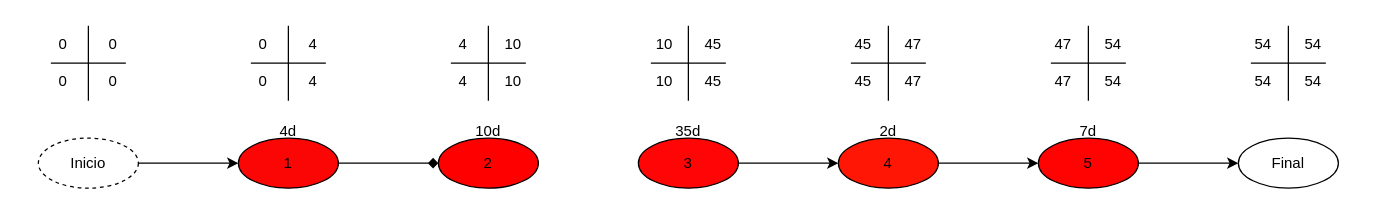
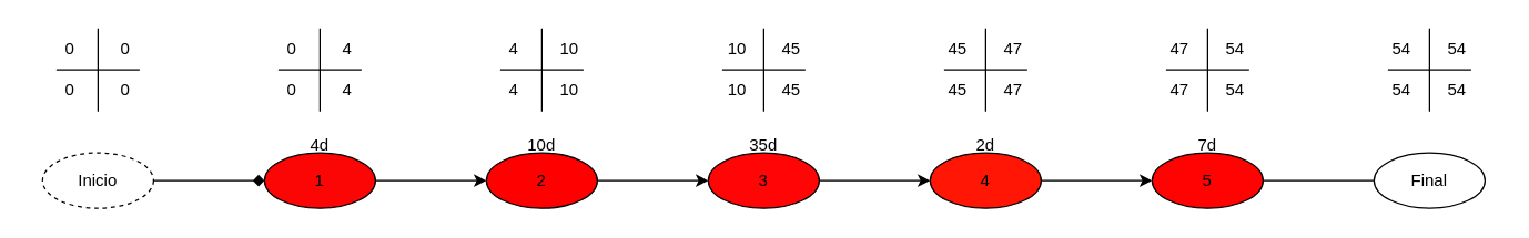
  <mxCell id="0" />
  <mxCell id="1" parent="0" />
- <mxCell id="2" style="edgeStyle=orthogonalEdgeStyle;rounded=0;orthogonalLoop=1;jettySize=auto;html=1;entryX=0;entryY=0.5;entryDx=0;entryDy=0;" edge="1" parent="1" source="3" target="5"><mxGeometry relative="1" as="geometry" /></mxCell>
+ <mxCell id="2" style="edgeStyle=orthogonalEdgeStyle;rounded=0;orthogonalLoop=1;jettySize=auto;html=1;entryX=0;entryY=0.5;entryDx=0;entryDy=0;endArrow=diamond;" edge="1" parent="1" source="3" target="5"><mxGeometry relative="1" as="geometry" /></mxCell>
  <mxCell id="3" value="Inicio" style="ellipse;whiteSpace=wrap;html=1;dashed=1;" vertex="1" parent="1"><mxGeometry x="30" y="110" width="80" height="40" as="geometry" /></mxCell>
- <mxCell id="4" style="edgeStyle=orthogonalEdgeStyle;rounded=0;orthogonalLoop=1;jettySize=auto;html=1;entryX=0;entryY=0.5;entryDx=0;entryDy=0;endArrow=diamond;" edge="1" parent="1" source="5" target="7"><mxGeometry relative="1" as="geometry" /></mxCell>
+ <mxCell id="4" style="edgeStyle=orthogonalEdgeStyle;rounded=0;orthogonalLoop=1;jettySize=auto;html=1;entryX=0;entryY=0.5;entryDx=0;entryDy=0;" edge="1" parent="1" source="5" target="7"><mxGeometry relative="1" as="geometry" /></mxCell>
  <mxCell id="5" value="1" style="ellipse;whiteSpace=wrap;html=1;fillColor=#FC0505;" vertex="1" parent="1"><mxGeometry x="190" y="110" width="80" height="40" as="geometry" /></mxCell>
+ <mxCell id="6" style="edgeStyle=orthogonalEdgeStyle;rounded=0;orthogonalLoop=1;jettySize=auto;html=1;entryX=0;entryY=0.5;entryDx=0;entryDy=0;" edge="1" parent="1" source="7" target="9"><mxGeometry relative="1" as="geometry" /></mxCell>
  <mxCell id="7" value="2" style="ellipse;whiteSpace=wrap;html=1;fillColor=#FF0000;" vertex="1" parent="1"><mxGeometry x="350" y="110" width="80" height="40" as="geometry" /></mxCell>
  <mxCell id="8" style="edgeStyle=orthogonalEdgeStyle;rounded=0;orthogonalLoop=1;jettySize=auto;html=1;entryX=0;entryY=0.5;entryDx=0;entryDy=0;" edge="1" parent="1" source="9" target="11"><mxGeometry relative="1" as="geometry" /></mxCell>
  <mxCell id="9" value="3" style="ellipse;whiteSpace=wrap;html=1;fillColor=#FF0505;" vertex="1" parent="1"><mxGeometry x="510" y="110" width="80" height="40" as="geometry" /></mxCell>
  <mxCell id="10" style="edgeStyle=orthogonalEdgeStyle;rounded=0;orthogonalLoop=1;jettySize=auto;html=1;entryX=0;entryY=0.5;entryDx=0;entryDy=0;" edge="1" parent="1" source="11" target="13"><mxGeometry relative="1" as="geometry" /></mxCell>
  <mxCell id="11" value="4" style="ellipse;whiteSpace=wrap;html=1;fillColor=#FF1605;" vertex="1" parent="1"><mxGeometry x="670" y="110" width="80" height="40" as="geometry" /></mxCell>
- <mxCell id="12" style="edgeStyle=orthogonalEdgeStyle;rounded=0;orthogonalLoop=1;jettySize=auto;html=1;entryX=0;entryY=0.5;entryDx=0;entryDy=0;" edge="1" parent="1" source="13" target="14"><mxGeometry relative="1" as="geometry" /></mxCell>
+ <mxCell id="12" style="edgeStyle=orthogonalEdgeStyle;rounded=0;orthogonalLoop=1;jettySize=auto;html=1;entryX=0;entryY=0.5;entryDx=0;entryDy=0;endArrow=none;" edge="1" parent="1" source="13" target="14"><mxGeometry relative="1" as="geometry" /></mxCell>
  <mxCell id="13" value="5" style="ellipse;whiteSpace=wrap;html=1;fillColor=#FF0303;" vertex="1" parent="1"><mxGeometry x="830" y="110" width="80" height="40" as="geometry" /></mxCell>
  <mxCell id="14" value="Final" style="ellipse;whiteSpace=wrap;html=1;" vertex="1" parent="1"><mxGeometry x="990" y="110" width="80" height="40" as="geometry" /></mxCell>
  <mxCell id="15" value="" style="endArrow=none;html=1;rounded=0;" edge="1" parent="1"><mxGeometry width="50" height="50" relative="1" as="geometry"><mxPoint x="230" y="80" as="sourcePoint" /><mxPoint x="230" y="20" as="targetPoint" /></mxGeometry></mxCell>
  <mxCell id="16" value="" style="endArrow=none;html=1;rounded=0;" edge="1" parent="1"><mxGeometry width="50" height="50" relative="1" as="geometry"><mxPoint x="200" y="50" as="sourcePoint" /><mxPoint x="260" y="50" as="targetPoint" /></mxGeometry></mxCell>
  <mxCell id="17" value="" style="endArrow=none;html=1;rounded=0;" edge="1" parent="1"><mxGeometry width="50" height="50" relative="1" as="geometry"><mxPoint x="70" y="80" as="sourcePoint" /><mxPoint x="70" y="20" as="targetPoint" /></mxGeometry></mxCell>
  <mxCell id="18" value="" style="endArrow=none;html=1;rounded=0;" edge="1" parent="1"><mxGeometry width="50" height="50" relative="1" as="geometry"><mxPoint x="40" y="50" as="sourcePoint" /><mxPoint x="100" y="50" as="targetPoint" /></mxGeometry></mxCell>
  <mxCell id="19" value="" style="endArrow=none;html=1;rounded=0;" edge="1" parent="1"><mxGeometry width="50" height="50" relative="1" as="geometry"><mxPoint x="550" y="80" as="sourcePoint" /><mxPoint x="550" y="20" as="targetPoint" /></mxGeometry></mxCell>
  <mxCell id="20" value="" style="endArrow=none;html=1;rounded=0;" edge="1" parent="1"><mxGeometry width="50" height="50" relative="1" as="geometry"><mxPoint x="520" y="50" as="sourcePoint" /><mxPoint x="580" y="50" as="targetPoint" /></mxGeometry></mxCell>
  <mxCell id="21" value="" style="endArrow=none;html=1;rounded=0;" edge="1" parent="1"><mxGeometry width="50" height="50" relative="1" as="geometry"><mxPoint x="390" y="80" as="sourcePoint" /><mxPoint x="390" y="20" as="targetPoint" /></mxGeometry></mxCell>
  <mxCell id="22" value="" style="endArrow=none;html=1;rounded=0;" edge="1" parent="1"><mxGeometry width="50" height="50" relative="1" as="geometry"><mxPoint x="360" y="50" as="sourcePoint" /><mxPoint x="420" y="50" as="targetPoint" /></mxGeometry></mxCell>
  <mxCell id="23" value="" style="endArrow=none;html=1;rounded=0;" edge="1" parent="1"><mxGeometry width="50" height="50" relative="1" as="geometry"><mxPoint x="870" y="80" as="sourcePoint" /><mxPoint x="870" y="20" as="targetPoint" /></mxGeometry></mxCell>
  <mxCell id="24" value="" style="endArrow=none;html=1;rounded=0;" edge="1" parent="1"><mxGeometry width="50" height="50" relative="1" as="geometry"><mxPoint x="840" y="50" as="sourcePoint" /><mxPoint x="900" y="50" as="targetPoint" /></mxGeometry></mxCell>
  <mxCell id="25" value="" style="endArrow=none;html=1;rounded=0;" edge="1" parent="1"><mxGeometry width="50" height="50" relative="1" as="geometry"><mxPoint x="710" y="80" as="sourcePoint" /><mxPoint x="710" y="20" as="targetPoint" /></mxGeometry></mxCell>
  <mxCell id="26" value="" style="endArrow=none;html=1;rounded=0;" edge="1" parent="1"><mxGeometry width="50" height="50" relative="1" as="geometry"><mxPoint x="680" y="50" as="sourcePoint" /><mxPoint x="740" y="50" as="targetPoint" /></mxGeometry></mxCell>
  <mxCell id="27" value="" style="endArrow=none;html=1;rounded=0;" edge="1" parent="1"><mxGeometry width="50" height="50" relative="1" as="geometry"><mxPoint x="1030" y="80" as="sourcePoint" /><mxPoint x="1030" y="20" as="targetPoint" /></mxGeometry></mxCell>
  <mxCell id="28" value="" style="endArrow=none;html=1;rounded=0;" edge="1" parent="1"><mxGeometry width="50" height="50" relative="1" as="geometry"><mxPoint x="1000" y="50" as="sourcePoint" /><mxPoint x="1060" y="50" as="targetPoint" /></mxGeometry></mxCell>
  <mxCell id="29" value="0" style="text;html=1;align=center;verticalAlign=middle;whiteSpace=wrap;rounded=0;" vertex="1" parent="1"><mxGeometry x="20" y="20" width="60" height="30" as="geometry" /></mxCell>
  <mxCell id="30" value="0" style="text;html=1;align=center;verticalAlign=middle;whiteSpace=wrap;rounded=0;" vertex="1" parent="1"><mxGeometry x="60" y="20" width="60" height="30" as="geometry" /></mxCell>
  <mxCell id="31" value="4d" style="text;html=1;align=center;verticalAlign=middle;whiteSpace=wrap;rounded=0;" vertex="1" parent="1"><mxGeometry x="200" y="90" width="60" height="30" as="geometry" /></mxCell>
  <mxCell id="32" value="10d" style="text;html=1;align=center;verticalAlign=middle;whiteSpace=wrap;rounded=0;" vertex="1" parent="1"><mxGeometry x="360" y="90" width="60" height="30" as="geometry" /></mxCell>
  <mxCell id="33" value="35d" style="text;html=1;align=center;verticalAlign=middle;whiteSpace=wrap;rounded=0;" vertex="1" parent="1"><mxGeometry x="520" y="90" width="60" height="30" as="geometry" /></mxCell>
  <mxCell id="34" value="0" style="text;html=1;align=center;verticalAlign=middle;whiteSpace=wrap;rounded=0;" vertex="1" parent="1"><mxGeometry x="60" y="50" width="60" height="30" as="geometry" /></mxCell>
  <mxCell id="35" value="0" style="text;html=1;align=center;verticalAlign=middle;whiteSpace=wrap;rounded=0;" vertex="1" parent="1"><mxGeometry x="20" y="50" width="60" height="30" as="geometry" /></mxCell>
  <mxCell id="36" value="2d" style="text;html=1;align=center;verticalAlign=middle;whiteSpace=wrap;rounded=0;" vertex="1" parent="1"><mxGeometry x="680" y="90" width="60" height="30" as="geometry" /></mxCell>
  <mxCell id="37" value="7d" style="text;html=1;align=center;verticalAlign=middle;whiteSpace=wrap;rounded=0;" vertex="1" parent="1"><mxGeometry x="840" y="90" width="60" height="30" as="geometry" /></mxCell>
  <mxCell id="38" value="0" style="text;html=1;align=center;verticalAlign=middle;whiteSpace=wrap;rounded=0;" vertex="1" parent="1"><mxGeometry x="180" y="20" width="60" height="30" as="geometry" /></mxCell>
  <mxCell id="39" value="4" style="text;html=1;align=center;verticalAlign=middle;whiteSpace=wrap;rounded=0;" vertex="1" parent="1"><mxGeometry x="220" y="20" width="60" height="30" as="geometry" /></mxCell>
  <mxCell id="40" value="4" style="text;html=1;align=center;verticalAlign=middle;whiteSpace=wrap;rounded=0;" vertex="1" parent="1"><mxGeometry x="340" y="20" width="60" height="30" as="geometry" /></mxCell>
  <mxCell id="41" value="10&lt;span style=&quot;color: rgba(0, 0, 0, 0); font-family: monospace; font-size: 0px; text-align: start; text-wrap: nowrap;&quot;&gt;%3CmxGraphModel%3E%3Croot%3E%3CmxCell%20id%3D%220%22%2F%3E%3CmxCell%20id%3D%221%22%20parent%3D%220%22%2F%3E%3CmxCell%20id%3D%222%22%20value%3D%224%22%20style%3D%22text%3Bhtml%3D1%3Balign%3Dcenter%3BverticalAlign%3Dmiddle%3BwhiteSpace%3Dwrap%3Brounded%3D0%3B%22%20vertex%3D%221%22%20parent%3D%221%22%3E%3CmxGeometry%20x%3D%222150%22%20y%3D%22390%22%20width%3D%2260%22%20height%3D%2230%22%20as%3D%22geometry%22%2F%3E%3C%2FmxCell%3E%3C%2Froot%3E%3C%2FmxGraphModel%3E&lt;/span&gt;" style="text;html=1;align=center;verticalAlign=middle;whiteSpace=wrap;rounded=0;" vertex="1" parent="1"><mxGeometry x="380" y="20" width="60" height="30" as="geometry" /></mxCell>
  <mxCell id="42" value="10&lt;span style=&quot;color: rgba(0, 0, 0, 0); font-family: monospace; font-size: 0px; text-align: start; text-wrap: nowrap;&quot;&gt;%3CmxGraphModel%3E%3Croot%3E%3CmxCell%20id%3D%220%22%2F%3E%3CmxCell%20id%3D%221%22%20parent%3D%220%22%2F%3E%3CmxCell%20id%3D%222%22%20value%3D%224%22%20style%3D%22text%3Bhtml%3D1%3Balign%3Dcenter%3BverticalAlign%3Dmiddle%3BwhiteSpace%3Dwrap%3Brounded%3D0%3B%22%20vertex%3D%221%22%20parent%3D%221%22%3E%3CmxGeometry%20x%3D%222150%22%20y%3D%22390%22%20width%3D%2260%22%20height%3D%2230%22%20as%3D%22geometry%22%2F%3E%3C%2FmxCell%3E%3C%2Froot%3E%3C%2FmxGraphModel%3E&lt;/span&gt;" style="text;html=1;align=center;verticalAlign=middle;whiteSpace=wrap;rounded=0;" vertex="1" parent="1"><mxGeometry x="501" y="20" width="60" height="30" as="geometry" /></mxCell>
  <mxCell id="43" value="45" style="text;html=1;align=center;verticalAlign=middle;whiteSpace=wrap;rounded=0;" vertex="1" parent="1"><mxGeometry x="540" y="20" width="60" height="30" as="geometry" /></mxCell>
  <mxCell id="44" value="45" style="text;html=1;align=center;verticalAlign=middle;whiteSpace=wrap;rounded=0;" vertex="1" parent="1"><mxGeometry x="660" y="20" width="60" height="30" as="geometry" /></mxCell>
  <mxCell id="45" value="47" style="text;html=1;align=center;verticalAlign=middle;whiteSpace=wrap;rounded=0;" vertex="1" parent="1"><mxGeometry x="700" y="20" width="60" height="30" as="geometry" /></mxCell>
  <mxCell id="46" value="47" style="text;html=1;align=center;verticalAlign=middle;whiteSpace=wrap;rounded=0;" vertex="1" parent="1"><mxGeometry x="820" y="20" width="60" height="30" as="geometry" /></mxCell>
  <mxCell id="47" value="54" style="text;html=1;align=center;verticalAlign=middle;whiteSpace=wrap;rounded=0;" vertex="1" parent="1"><mxGeometry x="860" y="20" width="60" height="30" as="geometry" /></mxCell>
  <mxCell id="48" value="54" style="text;html=1;align=center;verticalAlign=middle;whiteSpace=wrap;rounded=0;" vertex="1" parent="1"><mxGeometry x="980" y="20" width="60" height="30" as="geometry" /></mxCell>
  <mxCell id="49" value="54" style="text;html=1;align=center;verticalAlign=middle;whiteSpace=wrap;rounded=0;" vertex="1" parent="1"><mxGeometry x="1020" y="20" width="60" height="30" as="geometry" /></mxCell>
  <mxCell id="50" value="54" style="text;html=1;align=center;verticalAlign=middle;whiteSpace=wrap;rounded=0;" vertex="1" parent="1"><mxGeometry x="1020" y="50" width="60" height="30" as="geometry" /></mxCell>
  <mxCell id="51" value="54" style="text;html=1;align=center;verticalAlign=middle;whiteSpace=wrap;rounded=0;" vertex="1" parent="1"><mxGeometry x="980" y="50" width="60" height="30" as="geometry" /></mxCell>
  <mxCell id="52" value="54" style="text;html=1;align=center;verticalAlign=middle;whiteSpace=wrap;rounded=0;" vertex="1" parent="1"><mxGeometry x="860" y="50" width="60" height="30" as="geometry" /></mxCell>
  <mxCell id="53" value="47" style="text;html=1;align=center;verticalAlign=middle;whiteSpace=wrap;rounded=0;" vertex="1" parent="1"><mxGeometry x="820" y="50" width="60" height="30" as="geometry" /></mxCell>
  <mxCell id="54" value="47" style="text;html=1;align=center;verticalAlign=middle;whiteSpace=wrap;rounded=0;" vertex="1" parent="1"><mxGeometry x="700" y="50" width="60" height="30" as="geometry" /></mxCell>
  <mxCell id="55" value="45" style="text;html=1;align=center;verticalAlign=middle;whiteSpace=wrap;rounded=0;" vertex="1" parent="1"><mxGeometry x="660" y="50" width="60" height="30" as="geometry" /></mxCell>
  <mxCell id="56" value="45" style="text;html=1;align=center;verticalAlign=middle;whiteSpace=wrap;rounded=0;" vertex="1" parent="1"><mxGeometry x="540" y="50" width="60" height="30" as="geometry" /></mxCell>
  <mxCell id="57" value="10&lt;span style=&quot;color: rgba(0, 0, 0, 0); font-family: monospace; font-size: 0px; text-align: start; text-wrap: nowrap;&quot;&gt;%3CmxGraphModel%3E%3Croot%3E%3CmxCell%20id%3D%220%22%2F%3E%3CmxCell%20id%3D%221%22%20parent%3D%220%22%2F%3E%3CmxCell%20id%3D%222%22%20value%3D%224%22%20style%3D%22text%3Bhtml%3D1%3Balign%3Dcenter%3BverticalAlign%3Dmiddle%3BwhiteSpace%3Dwrap%3Brounded%3D0%3B%22%20vertex%3D%221%22%20parent%3D%221%22%3E%3CmxGeometry%20x%3D%222150%22%20y%3D%22390%22%20width%3D%2260%22%20height%3D%2230%22%20as%3D%22geometry%22%2F%3E%3C%2FmxCell%3E%3C%2Froot%3E%3C%2FmxGraphModel%3E&lt;/span&gt;" style="text;html=1;align=center;verticalAlign=middle;whiteSpace=wrap;rounded=0;" vertex="1" parent="1"><mxGeometry x="501" y="50" width="60" height="30" as="geometry" /></mxCell>
  <mxCell id="58" value="10&lt;span style=&quot;color: rgba(0, 0, 0, 0); font-family: monospace; font-size: 0px; text-align: start; text-wrap: nowrap;&quot;&gt;%3CmxGraphModel%3E%3Croot%3E%3CmxCell%20id%3D%220%22%2F%3E%3CmxCell%20id%3D%221%22%20parent%3D%220%22%2F%3E%3CmxCell%20id%3D%222%22%20value%3D%224%22%20style%3D%22text%3Bhtml%3D1%3Balign%3Dcenter%3BverticalAlign%3Dmiddle%3BwhiteSpace%3Dwrap%3Brounded%3D0%3B%22%20vertex%3D%221%22%20parent%3D%221%22%3E%3CmxGeometry%20x%3D%222150%22%20y%3D%22390%22%20width%3D%2260%22%20height%3D%2230%22%20as%3D%22geometry%22%2F%3E%3C%2FmxCell%3E%3C%2Froot%3E%3C%2FmxGraphModel%3E&lt;/span&gt;" style="text;html=1;align=center;verticalAlign=middle;whiteSpace=wrap;rounded=0;" vertex="1" parent="1"><mxGeometry x="380" y="50" width="60" height="30" as="geometry" /></mxCell>
  <mxCell id="59" value="4" style="text;html=1;align=center;verticalAlign=middle;whiteSpace=wrap;rounded=0;" vertex="1" parent="1"><mxGeometry x="340" y="50" width="60" height="30" as="geometry" /></mxCell>
  <mxCell id="60" value="4" style="text;html=1;align=center;verticalAlign=middle;whiteSpace=wrap;rounded=0;" vertex="1" parent="1"><mxGeometry x="220" y="50" width="60" height="30" as="geometry" /></mxCell>
  <mxCell id="61" value="0" style="text;html=1;align=center;verticalAlign=middle;whiteSpace=wrap;rounded=0;" vertex="1" parent="1"><mxGeometry x="180" y="50" width="60" height="30" as="geometry" /></mxCell>
